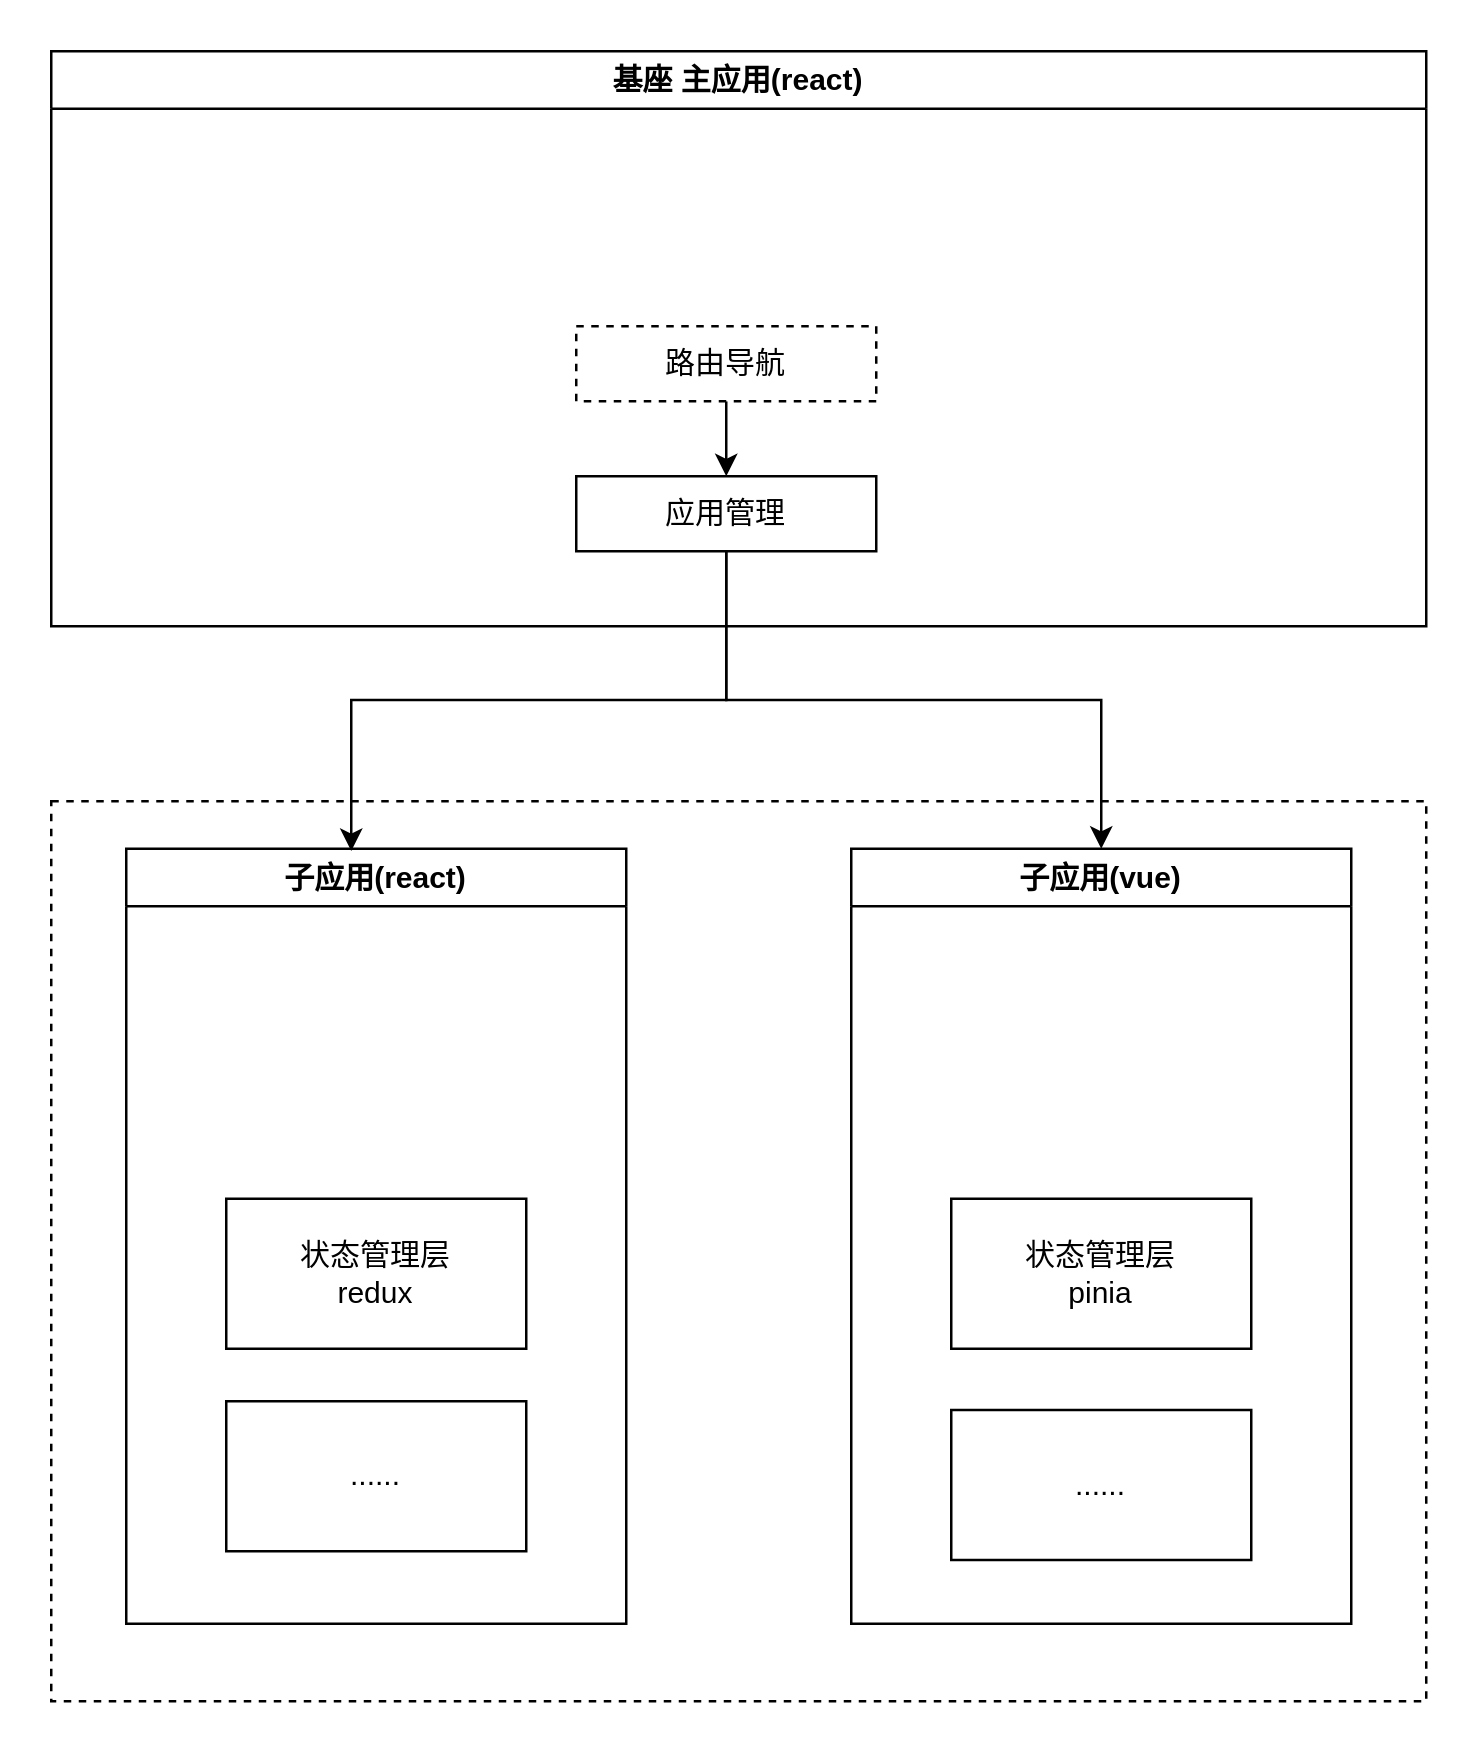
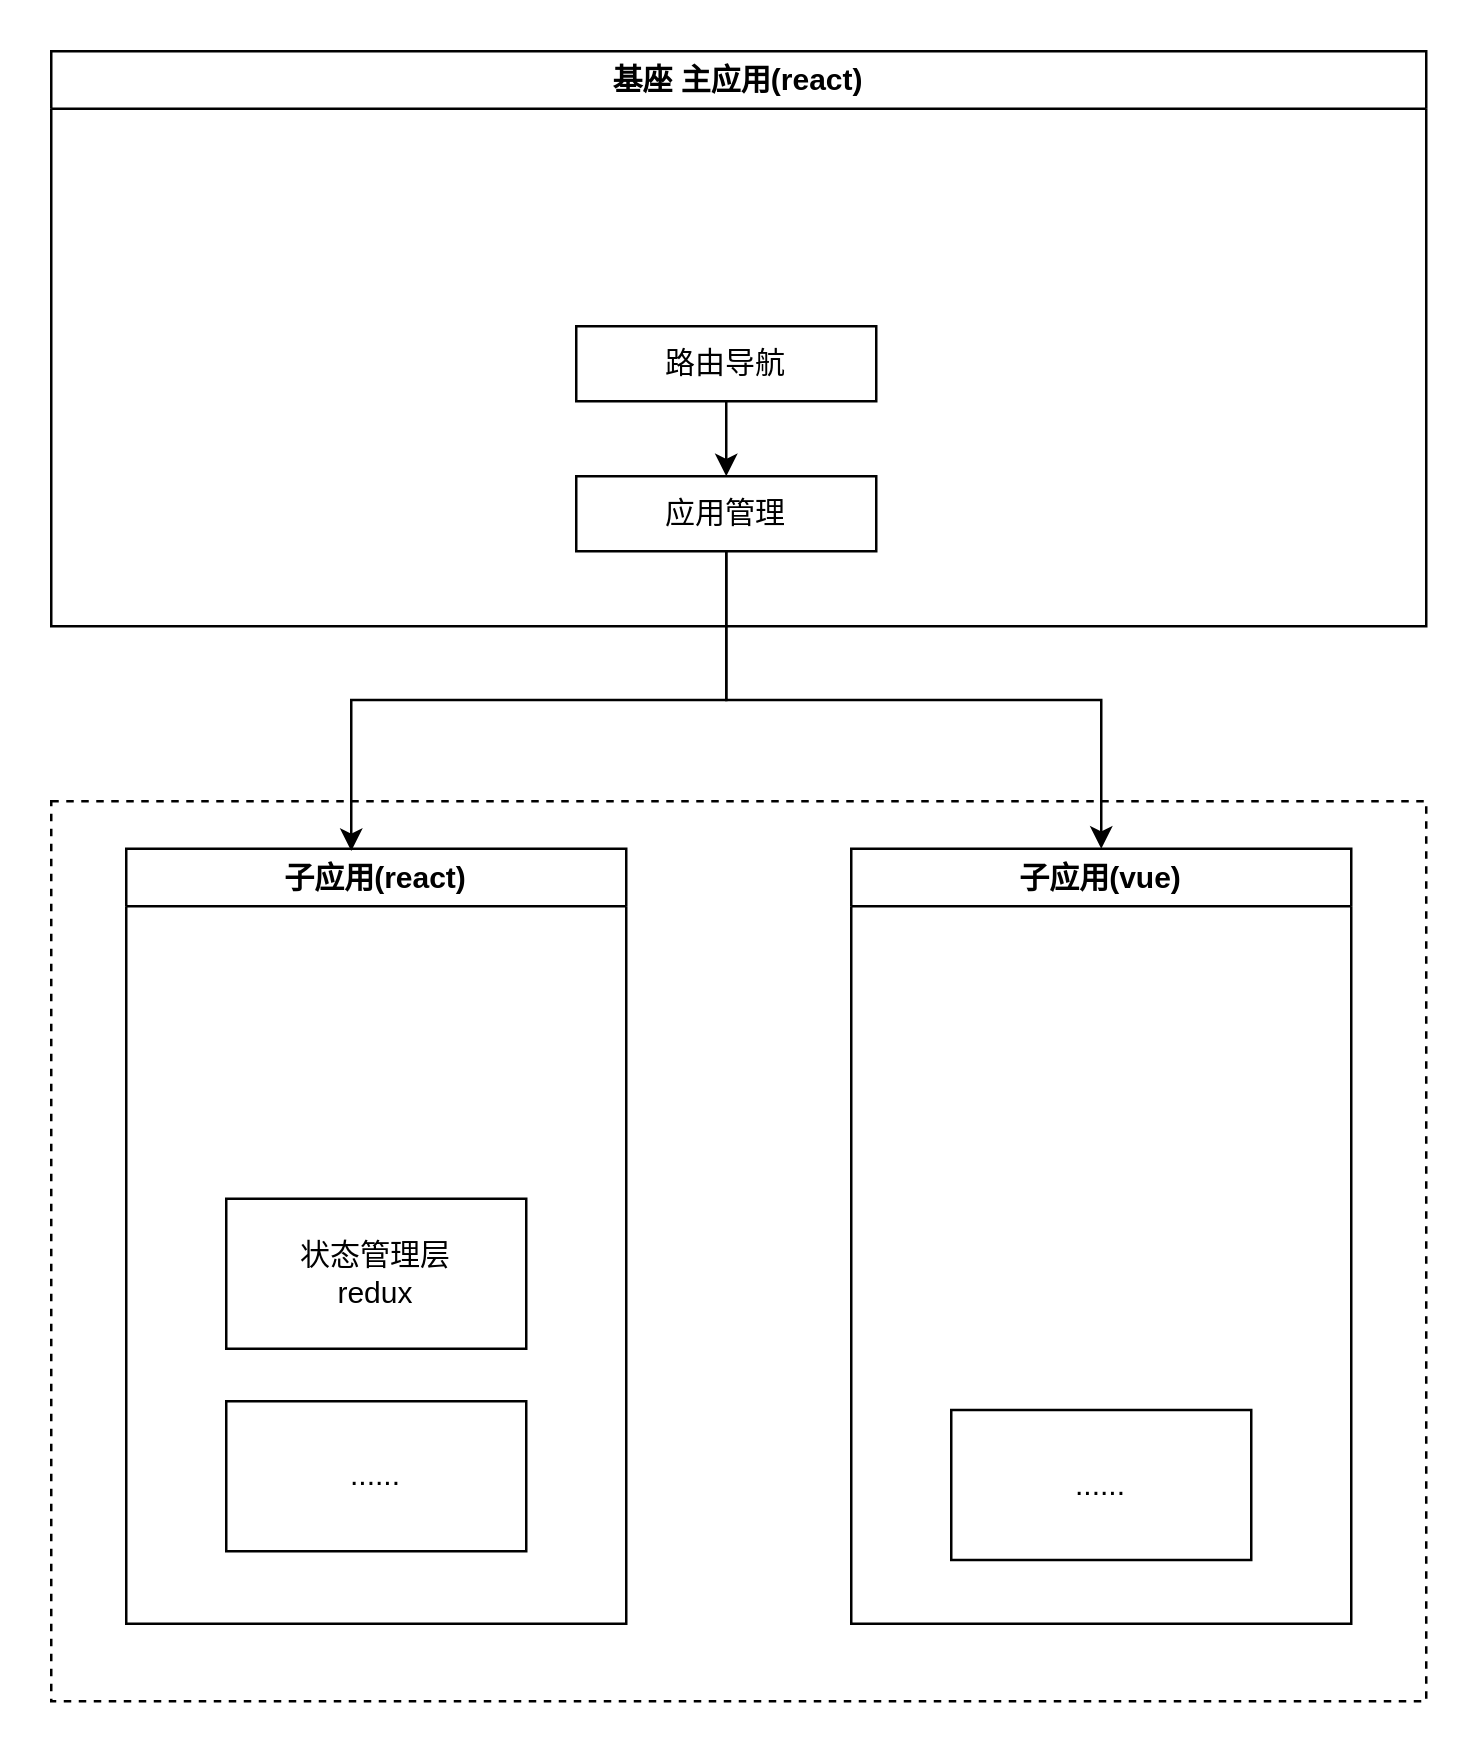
  <mxCell id="0" />
  <mxCell id="1" parent="0" />
  <mxCell id="2" value="" style="rounded=0;whiteSpace=wrap;html=1;dashed=1;" parent="1" vertex="1"><mxGeometry x="20" y="320" width="550" height="360" as="geometry" /></mxCell>
  <mxCell id="3" value="子应用(react)" style="swimlane;whiteSpace=wrap;html=1;" parent="1" vertex="1"><mxGeometry x="50" y="339" width="200" height="310" as="geometry" /></mxCell>
  <mxCell id="4" value="状态管理层&lt;div&gt;redux&lt;/div&gt;" style="whiteSpace=wrap;html=1;" parent="3" vertex="1"><mxGeometry x="40" y="140" width="120" height="60" as="geometry" /></mxCell>
  <mxCell id="5" value="子应用(vue)" style="swimlane;whiteSpace=wrap;html=1;startSize=23;" parent="1" vertex="1"><mxGeometry x="340" y="339" width="200" height="310" as="geometry" /></mxCell>
- <mxCell id="6" value="状态管理层&lt;div&gt;pinia&lt;/div&gt;" style="whiteSpace=wrap;html=1;" parent="5" vertex="1"><mxGeometry x="40" y="140" width="120" height="60" as="geometry" /></mxCell>
  <mxCell id="7" value="......" style="whiteSpace=wrap;html=1;" parent="5" vertex="1"><mxGeometry x="40" y="224.5" width="120" height="60" as="geometry" /></mxCell>
  <mxCell id="8" value="基座 主应用(react)" style="swimlane;whiteSpace=wrap;html=1;startSize=23;" parent="1" vertex="1"><mxGeometry x="20" y="20" width="550" height="230" as="geometry" /></mxCell>
  <mxCell id="9" value="" style="edgeStyle=orthogonalEdgeStyle;rounded=0;orthogonalLoop=1;jettySize=auto;html=1;" parent="8" source="10" target="11" edge="1"><mxGeometry relative="1" as="geometry" /></mxCell>
- <mxCell id="10" value="路由导航" style="whiteSpace=wrap;html=1;dashed=1;" parent="8" vertex="1"><mxGeometry x="210" y="110" width="120" height="30" as="geometry" /></mxCell>
+ <mxCell id="10" value="路由导航" style="whiteSpace=wrap;html=1;" parent="8" vertex="1"><mxGeometry x="210" y="110" width="120" height="30" as="geometry" /></mxCell>
  <mxCell id="11" value="应用管理" style="whiteSpace=wrap;html=1;" parent="8" vertex="1"><mxGeometry x="210" y="170" width="120" height="30" as="geometry" /></mxCell>
  <mxCell id="12" value="" style="edgeStyle=orthogonalEdgeStyle;rounded=0;orthogonalLoop=1;jettySize=auto;html=1;exitX=0.5;exitY=1;exitDx=0;exitDy=0;entryX=0.45;entryY=0.003;entryDx=0;entryDy=0;entryPerimeter=0;" edge="1" parent="1" source="11" target="3"><mxGeometry relative="1" as="geometry"><mxPoint x="210" y="170" as="sourcePoint" /><mxPoint x="290" y="319" as="targetPoint" /></mxGeometry></mxCell>
  <mxCell id="13" value="......" style="whiteSpace=wrap;html=1;" vertex="1" parent="1"><mxGeometry x="90" y="560" width="120" height="60" as="geometry" /></mxCell>
  <mxCell id="14" value="" style="edgeStyle=orthogonalEdgeStyle;rounded=0;orthogonalLoop=1;jettySize=auto;html=1;exitX=0.5;exitY=1;exitDx=0;exitDy=0;entryX=0.5;entryY=0;entryDx=0;entryDy=0;" edge="1" parent="1" source="11" target="5"><mxGeometry relative="1" as="geometry"><mxPoint x="300" y="230" as="sourcePoint" /><mxPoint x="150" y="350" as="targetPoint" /></mxGeometry></mxCell>
